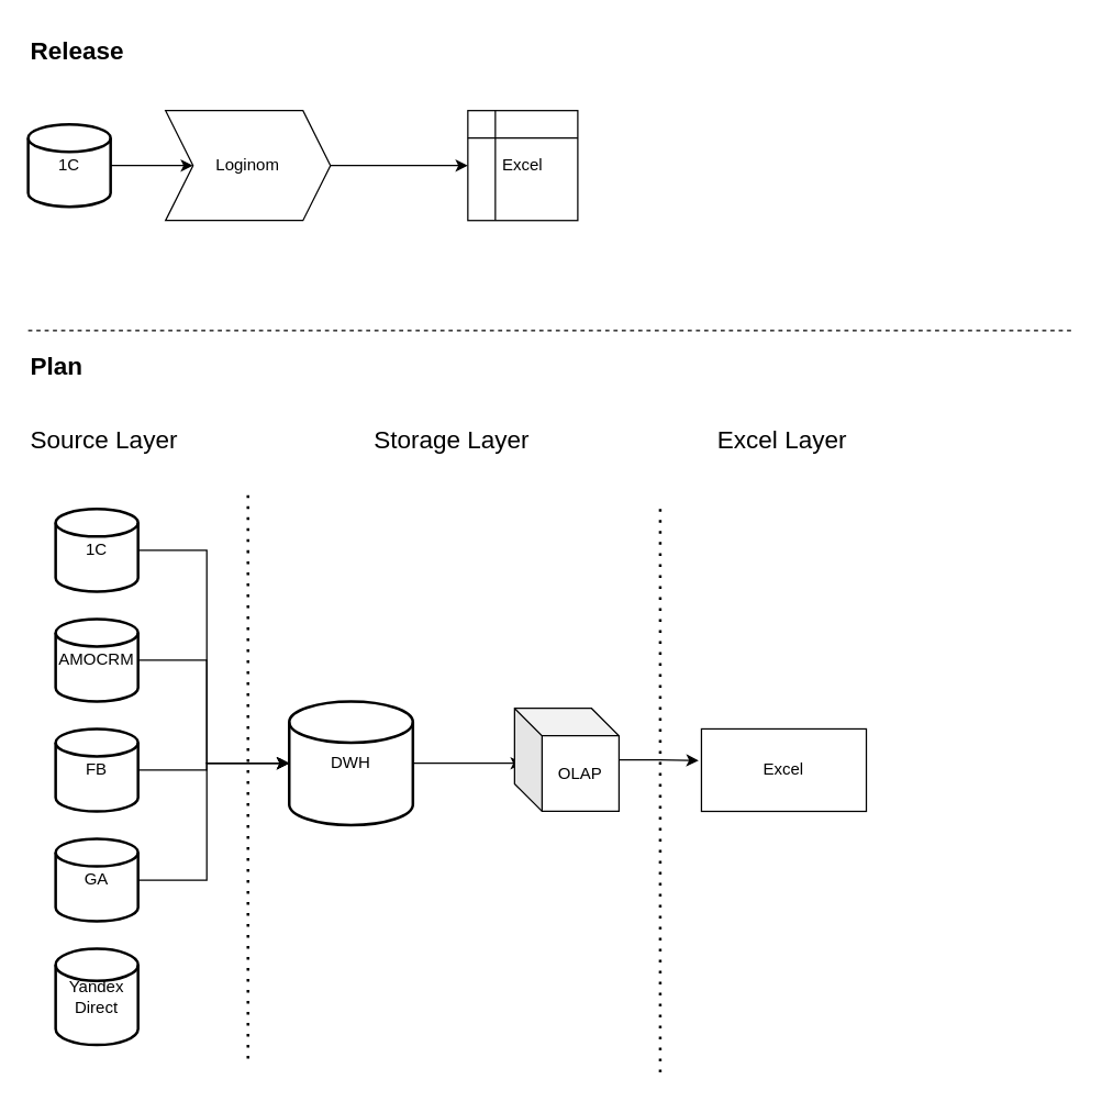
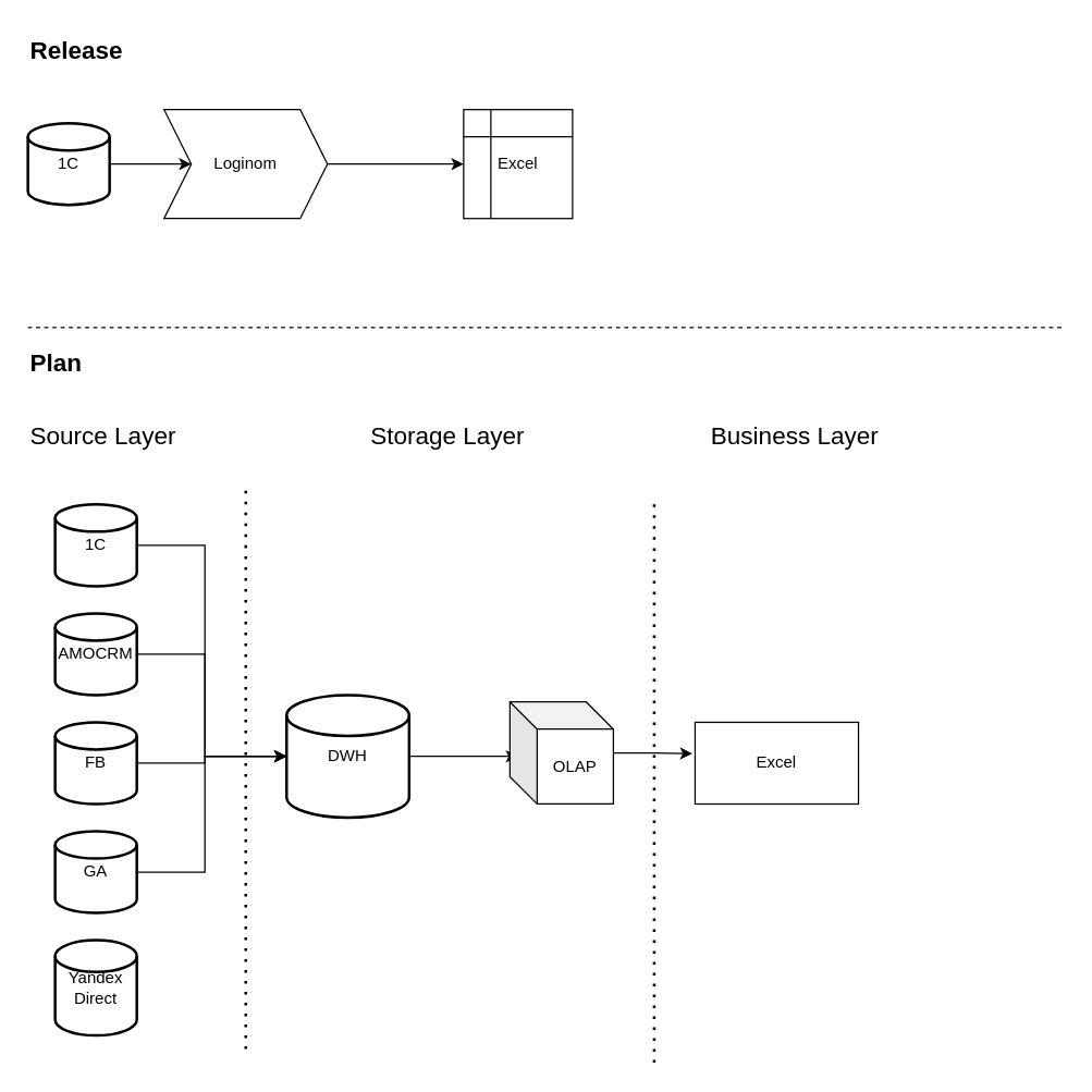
  <mxCell id="0" />
  <mxCell id="1" parent="0" />
  <mxCell id="2" style="edgeStyle=orthogonalEdgeStyle;rounded=0;orthogonalLoop=1;jettySize=auto;html=1;" edge="1" parent="1" source="3" target="12"><mxGeometry relative="1" as="geometry"><Array as="points"><mxPoint x="150" y="400" /><mxPoint x="150" y="555" /></Array></mxGeometry></mxCell>
  <mxCell id="3" value="1C" style="strokeWidth=2;html=1;shape=mxgraph.flowchart.database;whiteSpace=wrap;" vertex="1" parent="1"><mxGeometry x="40" y="370" width="60" height="60" as="geometry" /></mxCell>
  <mxCell id="4" style="edgeStyle=orthogonalEdgeStyle;rounded=0;orthogonalLoop=1;jettySize=auto;html=1;" edge="1" parent="1" source="5" target="12"><mxGeometry relative="1" as="geometry"><Array as="points"><mxPoint x="150" y="480" /><mxPoint x="150" y="555" /></Array></mxGeometry></mxCell>
  <mxCell id="5" value="AMOCRM" style="strokeWidth=2;html=1;shape=mxgraph.flowchart.database;whiteSpace=wrap;" vertex="1" parent="1"><mxGeometry x="40" y="450" width="60" height="60" as="geometry" /></mxCell>
  <mxCell id="6" style="edgeStyle=orthogonalEdgeStyle;rounded=0;orthogonalLoop=1;jettySize=auto;html=1;entryX=0;entryY=0.5;entryDx=0;entryDy=0;entryPerimeter=0;" edge="1" parent="1" source="7" target="12"><mxGeometry relative="1" as="geometry"><Array as="points"><mxPoint x="150" y="560" /><mxPoint x="150" y="555" /></Array></mxGeometry></mxCell>
  <mxCell id="7" value="FB" style="strokeWidth=2;html=1;shape=mxgraph.flowchart.database;whiteSpace=wrap;" vertex="1" parent="1"><mxGeometry x="40" y="530" width="60" height="60" as="geometry" /></mxCell>
  <mxCell id="8" style="edgeStyle=orthogonalEdgeStyle;rounded=0;orthogonalLoop=1;jettySize=auto;html=1;entryX=0;entryY=0.5;entryDx=0;entryDy=0;entryPerimeter=0;" edge="1" parent="1" source="9" target="12"><mxGeometry relative="1" as="geometry"><Array as="points"><mxPoint x="150" y="640" /><mxPoint x="150" y="555" /></Array></mxGeometry></mxCell>
  <mxCell id="9" value="GA" style="strokeWidth=2;html=1;shape=mxgraph.flowchart.database;whiteSpace=wrap;" vertex="1" parent="1"><mxGeometry x="40" y="610" width="60" height="60" as="geometry" /></mxCell>
  <mxCell id="10" value="Yandex&lt;br&gt;Direct" style="strokeWidth=2;html=1;shape=mxgraph.flowchart.database;whiteSpace=wrap;" vertex="1" parent="1"><mxGeometry x="40" y="690" width="60" height="70" as="geometry" /></mxCell>
  <mxCell id="11" style="edgeStyle=orthogonalEdgeStyle;rounded=0;orthogonalLoop=1;jettySize=auto;html=1;entryX=0.079;entryY=0.533;entryDx=0;entryDy=0;entryPerimeter=0;" edge="1" parent="1" source="12" target="14"><mxGeometry relative="1" as="geometry" /></mxCell>
  <mxCell id="12" value="DWH" style="strokeWidth=2;html=1;shape=mxgraph.flowchart.database;whiteSpace=wrap;" vertex="1" parent="1"><mxGeometry x="210" y="510" width="90" height="90" as="geometry" /></mxCell>
  <mxCell id="13" style="edgeStyle=orthogonalEdgeStyle;rounded=0;orthogonalLoop=1;jettySize=auto;html=1;entryX=-0.017;entryY=0.383;entryDx=0;entryDy=0;entryPerimeter=0;" edge="1" parent="1" source="14" target="15"><mxGeometry relative="1" as="geometry" /></mxCell>
  <mxCell id="14" value="OLAP" style="shape=cube;whiteSpace=wrap;html=1;boundedLbl=1;backgroundOutline=1;darkOpacity=0.05;darkOpacity2=0.1;" vertex="1" parent="1"><mxGeometry x="374" y="515" width="76" height="75" as="geometry" /></mxCell>
  <mxCell id="15" value="Excel" style="rounded=0;whiteSpace=wrap;html=1;" vertex="1" parent="1"><mxGeometry x="510" y="530" width="120" height="60" as="geometry" /></mxCell>
  <mxCell id="16" value="" style="endArrow=none;dashed=1;html=1;rounded=0;" edge="1" parent="1"><mxGeometry width="50" height="50" relative="1" as="geometry"><mxPoint x="20" y="240" as="sourcePoint" /><mxPoint x="780" y="240" as="targetPoint" /></mxGeometry></mxCell>
  <mxCell id="17" style="edgeStyle=orthogonalEdgeStyle;rounded=0;orthogonalLoop=1;jettySize=auto;html=1;entryX=0;entryY=0.5;entryDx=0;entryDy=0;" edge="1" parent="1" source="18" target="21"><mxGeometry relative="1" as="geometry" /></mxCell>
  <mxCell id="18" value="1C" style="strokeWidth=2;html=1;shape=mxgraph.flowchart.database;whiteSpace=wrap;" vertex="1" parent="1"><mxGeometry x="20" y="90" width="60" height="60" as="geometry" /></mxCell>
  <mxCell id="19" value="Excel" style="shape=internalStorage;whiteSpace=wrap;html=1;backgroundOutline=1;" vertex="1" parent="1"><mxGeometry x="340" y="80" width="80" height="80" as="geometry" /></mxCell>
  <mxCell id="20" style="edgeStyle=orthogonalEdgeStyle;rounded=0;orthogonalLoop=1;jettySize=auto;html=1;fontSize=18;" edge="1" parent="1" source="21" target="19"><mxGeometry relative="1" as="geometry" /></mxCell>
  <mxCell id="21" value="Loginom" style="shape=step;perimeter=stepPerimeter;whiteSpace=wrap;html=1;fixedSize=1;" vertex="1" parent="1"><mxGeometry x="120" y="80" width="120" height="80" as="geometry" /></mxCell>
  <mxCell id="22" value="&lt;b&gt;&lt;font style=&quot;font-size: 18px;&quot;&gt;Release&lt;/font&gt;&lt;/b&gt;" style="text;whiteSpace=wrap;html=1;" vertex="1" parent="1"><mxGeometry x="20" y="20" width="80" height="40" as="geometry" /></mxCell>
  <mxCell id="23" value="&lt;b&gt;&lt;font style=&quot;font-size: 18px;&quot;&gt;Plan&lt;/font&gt;&lt;/b&gt;" style="text;whiteSpace=wrap;html=1;" vertex="1" parent="1"><mxGeometry x="20" y="250" width="80" height="40" as="geometry" /></mxCell>
  <mxCell id="24" value="" style="endArrow=none;dashed=1;html=1;dashPattern=1 3;strokeWidth=2;rounded=0;fontSize=18;" edge="1" parent="1"><mxGeometry width="50" height="50" relative="1" as="geometry"><mxPoint x="180" y="770" as="sourcePoint" /><mxPoint x="180" y="360" as="targetPoint" /></mxGeometry></mxCell>
  <mxCell id="25" value="" style="endArrow=none;dashed=1;html=1;dashPattern=1 3;strokeWidth=2;rounded=0;fontSize=18;" edge="1" parent="1"><mxGeometry width="50" height="50" relative="1" as="geometry"><mxPoint x="480" y="780" as="sourcePoint" /><mxPoint x="480" y="370" as="targetPoint" /></mxGeometry></mxCell>
  <mxCell id="26" value="&lt;span style=&quot;font-size: 18px; font-weight: 400;&quot;&gt;Source Layer&lt;/span&gt;" style="text;whiteSpace=wrap;html=1;fontStyle=1" vertex="1" parent="1"><mxGeometry x="20" y="303" width="115" height="40" as="geometry" /></mxCell>
  <mxCell id="27" value="&lt;span style=&quot;font-size: 18px; font-weight: 400;&quot;&gt;Storage Layer&lt;/span&gt;" style="text;whiteSpace=wrap;html=1;fontStyle=1" vertex="1" parent="1"><mxGeometry x="270" y="303" width="130" height="40" as="geometry" /></mxCell>
- <mxCell id="28" value="&lt;span style=&quot;font-size: 18px; font-weight: 400;&quot;&gt;Excel Layer&lt;/span&gt;" style="text;whiteSpace=wrap;html=1;fontStyle=1" vertex="1" parent="1"><mxGeometry x="520" y="303" width="130" height="40" as="geometry" /></mxCell>
+ <mxCell id="28" value="&lt;span style=&quot;font-size: 18px; font-weight: 400;&quot;&gt;Business Layer&lt;/span&gt;" style="text;whiteSpace=wrap;html=1;fontStyle=1" vertex="1" parent="1"><mxGeometry x="520" y="303" width="130" height="40" as="geometry" /></mxCell>
